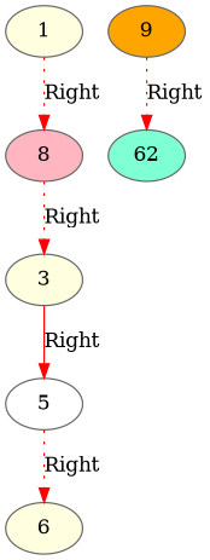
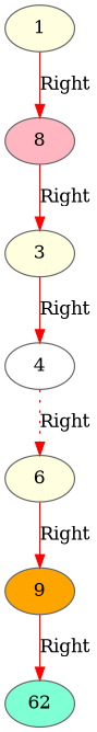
  digraph {
    node [color=gray40 fillcolor=lightyellow style=filled]
    edge [color=red style=dotted]
    1
    n2 [fillcolor=lightpink label=8]
    3
-   5 [fillcolor=white]
+   5 [fillcolor=white label=4]
    6
    9 [fillcolor=orange]
    n7 [fillcolor=aquamarine label=62]
-   1 -> n2 [label=Right]
-   n2 -> 3 [label=Right]
+   1 -> n2 [label=Right style=solid]
+   n2 -> 3 [label=Right style=solid]
    3 -> 5 [label=Right style=solid]
    5 -> 6 [label=Right]
-   9 -> n7 [label=Right]
+   6 -> 9 [label=Right style=solid]
+   9 -> n7 [label=Right style=solid]
  }
